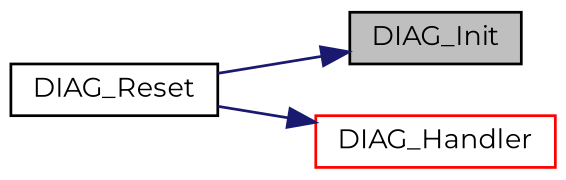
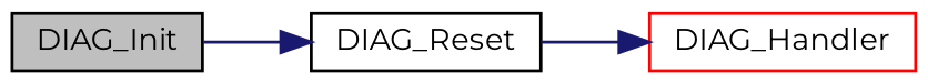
  digraph {
    fontname=Montserrat
    rankdir=LR
    node [color=black fillcolor=white fontname=Montserrat fontsize=10 shape=record style=filled]
    edge [color=midnightblue fontname=Montserrat fontsize=10 labelfontname=Helvetica labelfontsize=10 style=solid]
    n1 [fillcolor=grey75 fontcolor=black height=0.2 label=DIAG_Init width=0.4]
    n2 [height=0.2 label=DIAG_Reset width=0.4]
    n3 [color=red height=0.2 label=DIAG_Handler width=0.4]
-   n2 -> n1
+   n1 -> n2
    n2 -> n3
  }
